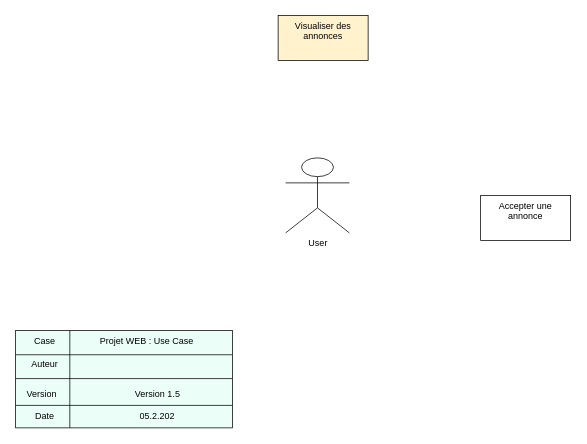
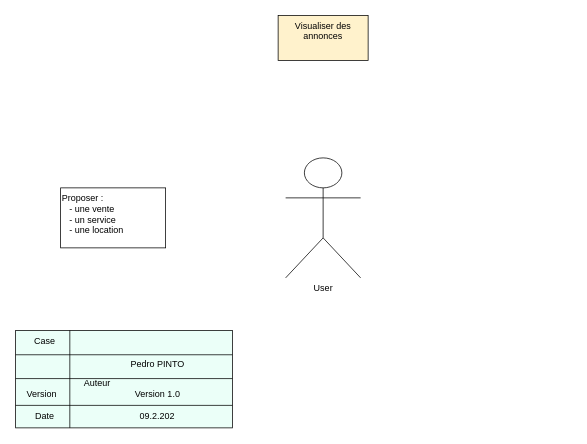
  <mxCell id="0" />
  <mxCell id="1" parent="0" />
- <mxCell id="2" value="User" style="shape=umlActor;verticalLabelPosition=bottom;verticalAlign=top;html=1;outlineConnect=0;" parent="1" vertex="1"><mxGeometry x="380" y="210" width="85" height="100" as="geometry" /></mxCell>
- <mxCell id="4" value="Accepter une annonce" style="whiteSpace=wrap;html=1;verticalAlign=top;" parent="1" vertex="1"><mxGeometry x="640" y="260" width="120" height="60" as="geometry" /></mxCell>
+ <mxCell id="2" value="User" style="shape=umlActor;verticalLabelPosition=bottom;verticalAlign=top;html=1;outlineConnect=0;" parent="1" vertex="1"><mxGeometry x="380" y="210" width="100" height="160" as="geometry" /></mxCell>
+ <mxCell id="3" value="Proposer :&amp;nbsp;&lt;br&gt;&amp;nbsp; &amp;nbsp;- une vente&lt;br&gt;&amp;nbsp; &amp;nbsp;- un service&lt;br&gt;&amp;nbsp; &amp;nbsp;- une location" style="whiteSpace=wrap;html=1;verticalAlign=top;align=left;" parent="1" vertex="1"><mxGeometry x="80" y="250" width="140" height="80" as="geometry" /></mxCell>
  <mxCell id="5" value="Visualiser des annonces" style="whiteSpace=wrap;html=1;verticalAlign=top;fillColor=#fff2cc;" vertex="1" parent="1"><mxGeometry x="370" y="20" width="120" height="60" as="geometry" /></mxCell>
  <mxCell id="6" value="" style="rounded=0;whiteSpace=wrap;html=1;fillColor=#EBFFF8;" vertex="1" parent="1"><mxGeometry x="20" y="440" width="289" height="130" as="geometry" /></mxCell>
  <mxCell id="7" value="" style="endArrow=none;html=1;exitX=0;exitY=0.25;exitDx=0;exitDy=0;entryX=1;entryY=0.25;entryDx=0;entryDy=0;" edge="1" parent="1" source="6" target="6"><mxGeometry width="50" height="50" relative="1" as="geometry"><mxPoint x="478" y="-280" as="sourcePoint" /><mxPoint x="528" y="-330" as="targetPoint" /></mxGeometry></mxCell>
  <mxCell id="8" value="" style="endArrow=none;html=1;exitX=0;exitY=0.25;exitDx=0;exitDy=0;entryX=1;entryY=0.25;entryDx=0;entryDy=0;" edge="1" parent="1"><mxGeometry width="50" height="50" relative="1" as="geometry"><mxPoint x="20" y="504.29" as="sourcePoint" /><mxPoint x="309" y="504.29" as="targetPoint" /></mxGeometry></mxCell>
  <mxCell id="9" value="" style="endArrow=none;html=1;exitX=0;exitY=0.25;exitDx=0;exitDy=0;entryX=1;entryY=0.25;entryDx=0;entryDy=0;" edge="1" parent="1"><mxGeometry width="50" height="50" relative="1" as="geometry"><mxPoint x="20" y="540" as="sourcePoint" /><mxPoint x="309" y="540" as="targetPoint" /></mxGeometry></mxCell>
  <mxCell id="10" value="" style="endArrow=none;html=1;exitX=0.25;exitY=1;exitDx=0;exitDy=0;entryX=0.25;entryY=0;entryDx=0;entryDy=0;" edge="1" parent="1" source="6" target="6"><mxGeometry width="50" height="50" relative="1" as="geometry"><mxPoint x="478" y="-280" as="sourcePoint" /><mxPoint x="528" y="-330" as="targetPoint" /></mxGeometry></mxCell>
  <mxCell id="11" value="Case" style="text;html=1;strokeColor=none;fillColor=none;align=center;verticalAlign=middle;whiteSpace=wrap;rounded=0;" vertex="1" parent="1"><mxGeometry x="39" y="440" width="40" height="30" as="geometry" /></mxCell>
- <mxCell id="12" value="Auteur" style="text;html=1;strokeColor=none;fillColor=none;align=center;verticalAlign=middle;whiteSpace=wrap;rounded=0;" vertex="1" parent="1"><mxGeometry x="39" y="470" width="40" height="30" as="geometry" /></mxCell>
+ <mxCell id="12" value="Auteur" style="text;html=1;strokeColor=none;fillColor=none;align=center;verticalAlign=middle;whiteSpace=wrap;rounded=0;" vertex="1" parent="1"><mxGeometry x="109" y="495" width="40" height="30" as="geometry" /></mxCell>
  <mxCell id="13" value="Version" style="text;html=1;strokeColor=none;fillColor=none;align=center;verticalAlign=middle;whiteSpace=wrap;rounded=0;" vertex="1" parent="1"><mxGeometry x="20" y="510" width="70" height="30" as="geometry" /></mxCell>
  <mxCell id="14" value="Date" style="text;html=1;strokeColor=none;fillColor=none;align=center;verticalAlign=middle;whiteSpace=wrap;rounded=0;" vertex="1" parent="1"><mxGeometry x="39" y="540" width="40" height="30" as="geometry" /></mxCell>
- <mxCell id="15" value="Projet WEB : &lt;font face=&quot;helvetica, sans-serif&quot;&gt;Use Case&lt;/font&gt;" style="text;html=1;strokeColor=none;fillColor=none;align=center;verticalAlign=middle;whiteSpace=wrap;rounded=0;" vertex="1" parent="1"><mxGeometry x="90" y="440" width="210" height="30" as="geometry" /></mxCell>
- <mxCell id="17" value="Version 1.5" style="text;html=1;strokeColor=none;fillColor=none;align=center;verticalAlign=middle;whiteSpace=wrap;rounded=0;" vertex="1" parent="1"><mxGeometry x="164.5" y="510" width="89" height="30" as="geometry" /></mxCell>
- <mxCell id="18" value="05.2.202" style="text;html=1;strokeColor=none;fillColor=none;align=center;verticalAlign=middle;whiteSpace=wrap;rounded=0;" vertex="1" parent="1"><mxGeometry x="189" y="540" width="40" height="30" as="geometry" /></mxCell>
+ <mxCell id="16" value="Pedro PINTO" style="text;html=1;strokeColor=none;fillColor=none;align=center;verticalAlign=middle;whiteSpace=wrap;rounded=0;" vertex="1" parent="1"><mxGeometry x="164.5" y="470" width="89" height="30" as="geometry" /></mxCell>
+ <mxCell id="17" value="Version 1.0" style="text;html=1;strokeColor=none;fillColor=none;align=center;verticalAlign=middle;whiteSpace=wrap;rounded=0;" vertex="1" parent="1"><mxGeometry x="164.5" y="510" width="89" height="30" as="geometry" /></mxCell>
+ <mxCell id="18" value="09.2.202" style="text;html=1;strokeColor=none;fillColor=none;align=center;verticalAlign=middle;whiteSpace=wrap;rounded=0;" vertex="1" parent="1"><mxGeometry x="189" y="540" width="40" height="30" as="geometry" /></mxCell>
